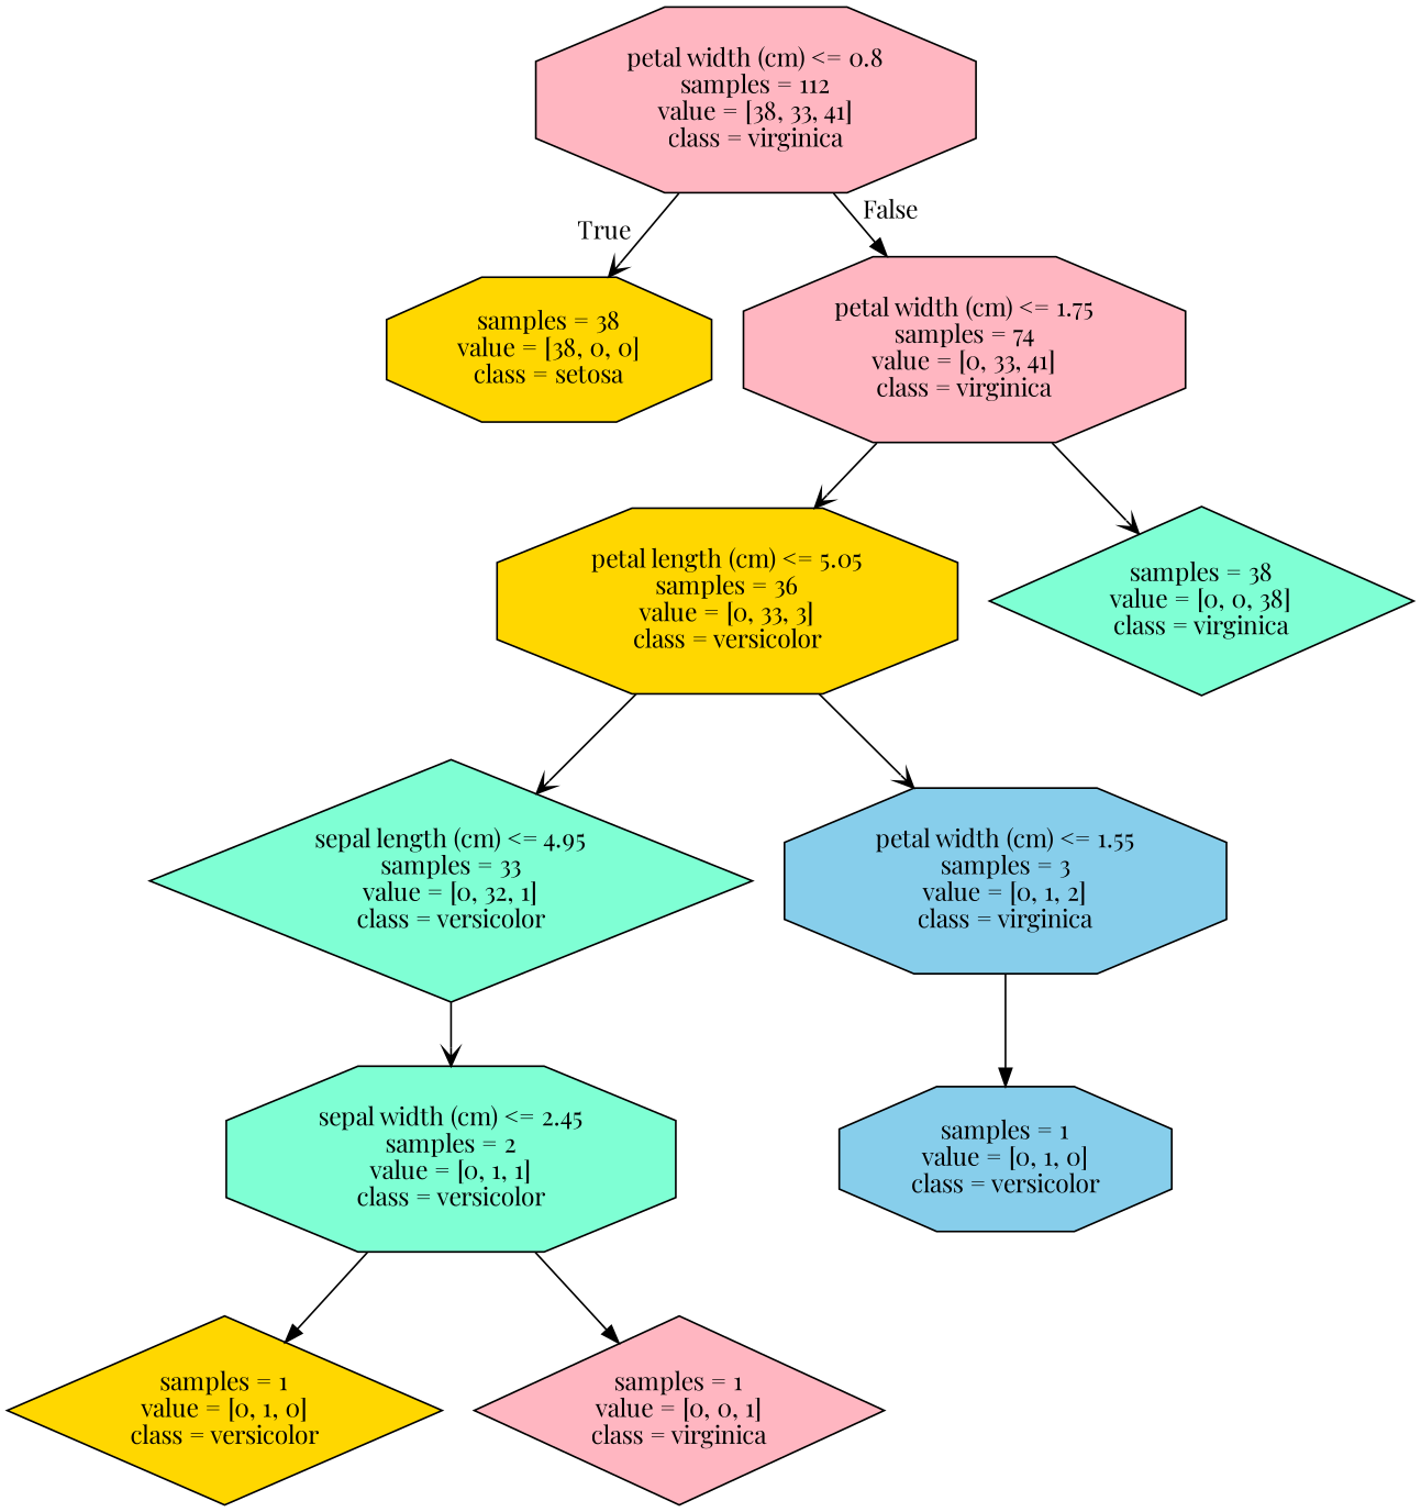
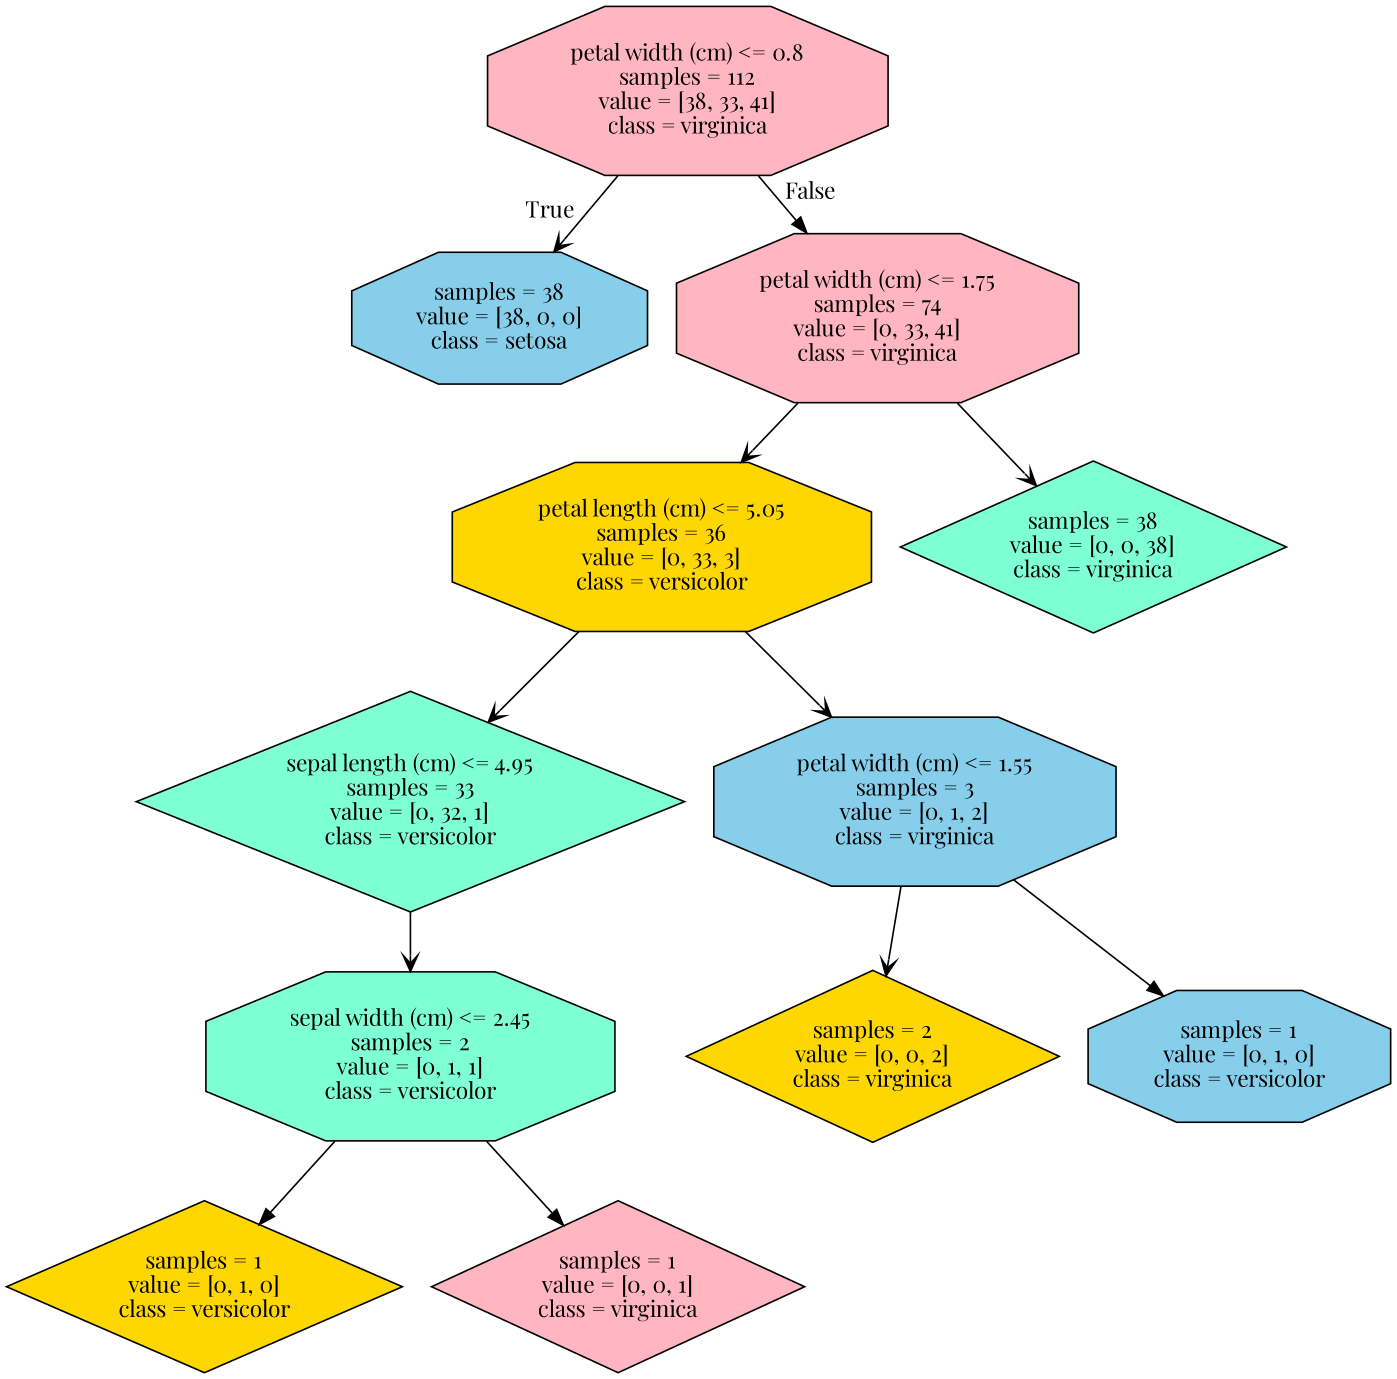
  digraph {
    fontname="Playfair Display"
    node [color=black fillcolor=gold fontname="Playfair Display" shape=octagon style=filled]
    edge [arrowhead=vee fontname="Playfair Display"]
    n1 [fillcolor=lightpink label="petal width (cm) <= 0.8\nsamples = 112\nvalue = [38, 33, 41]\nclass = virginica"]
-   n2 [label="samples = 38\nvalue = [38, 0, 0]\nclass = setosa"]
+   n2 [fillcolor=skyblue label="samples = 38\nvalue = [38, 0, 0]\nclass = setosa"]
    n3 [fillcolor=lightpink label="petal width (cm) <= 1.75\nsamples = 74\nvalue = [0, 33, 41]\nclass = virginica"]
    n4 [label="petal length (cm) <= 5.05\nsamples = 36\nvalue = [0, 33, 3]\nclass = versicolor"]
    n5 [fillcolor=aquamarine label="samples = 38\nvalue = [0, 0, 38]\nclass = virginica" shape=diamond]
    n6 [fillcolor=aquamarine label="sepal length (cm) <= 4.95\nsamples = 33\nvalue = [0, 32, 1]\nclass = versicolor" shape=diamond]
    n7 [fillcolor=skyblue label="petal width (cm) <= 1.55\nsamples = 3\nvalue = [0, 1, 2]\nclass = virginica"]
    n8 [fillcolor=aquamarine label="sepal width (cm) <= 2.45\nsamples = 2\nvalue = [0, 1, 1]\nclass = versicolor"]
+   n9 [label="samples = 2\nvalue = [0, 0, 2]\nclass = virginica" shape=diamond]
    n10 [fillcolor=skyblue label="samples = 1\nvalue = [0, 1, 0]\nclass = versicolor"]
    n11 [label="samples = 1\nvalue = [0, 1, 0]\nclass = versicolor" shape=diamond]
    n12 [fillcolor=lightpink label="samples = 1\nvalue = [0, 0, 1]\nclass = virginica" shape=diamond]
    n1 -> n2 [headlabel=True labelangle=45 labeldistance=2.5]
    n1 -> n3 [arrowhead=normal headlabel=False labelangle=-45 labeldistance=2.5]
    n3 -> n4
    n3 -> n5
    n4 -> n6
    n4 -> n7
    n6 -> n8
+   n7 -> n9
    n7 -> n10 [arrowhead=normal]
    n8 -> n11 [arrowhead=normal]
    n8 -> n12 [arrowhead=normal]
  }
